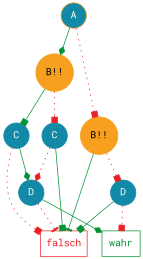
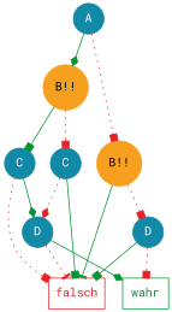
  digraph {
    bgcolor="#ffffff"
    fontname="Roboto Mono"
    node [color="#1289a7" fillcolor="#1289a7" fontcolor="#ffffff" shape=circle style=filled fontname="Roboto Mono"]
    edge [color="#ea2027" fontcolor="#ea2027" style=dotted arrowhead=box fontname="Roboto Mono"]
    n1 [color="#ea2027" fillcolor="#ffffff" fontcolor="#ea2027" label=falsch shape=box]
    n2 [color="#009432" fillcolor="#ffffff" fontcolor="#009432" label=wahr shape=box]
    n3 [label=D]
    n4 [label=D]
    n5 [label=C]
    n6 [color="#f79f1f" fillcolor="#f79f1f" fontcolor="#000000" label="B!!"]
    n7 [label=C]
    n8 [color="#f79f1f" fillcolor="#f79f1f" fontcolor="#000000" label="B!!"]
-   n9 [color="#f79f1f" label=A]
+   n9 [label=A]
    n3 -> n1 [arrowhead=tee]
    n3 -> n2 [color="#009432" fontcolor="#009432" style=solid arrowhead=diamond]
    n4 -> n1 [color="#009432" fontcolor="#009432" style=solid]
    n4 -> n2
    n5 -> n1
    n5 -> n3 [color="#009432" fontcolor="#009432" style=solid arrowhead=diamond]
    n6 -> n1 [color="#009432" fontcolor="#009432" style=solid arrowhead=tee]
    n6 -> n4
    n7 -> n1 [color="#009432" fontcolor="#009432" style=solid]
    n7 -> n3 [arrowhead=diamond]
    n8 -> n5 [color="#009432" fontcolor="#009432" style=solid]
    n8 -> n7
    n9 -> n6
    n9 -> n8 [color="#009432" fontcolor="#009432" style=solid arrowhead=diamond]
  }
